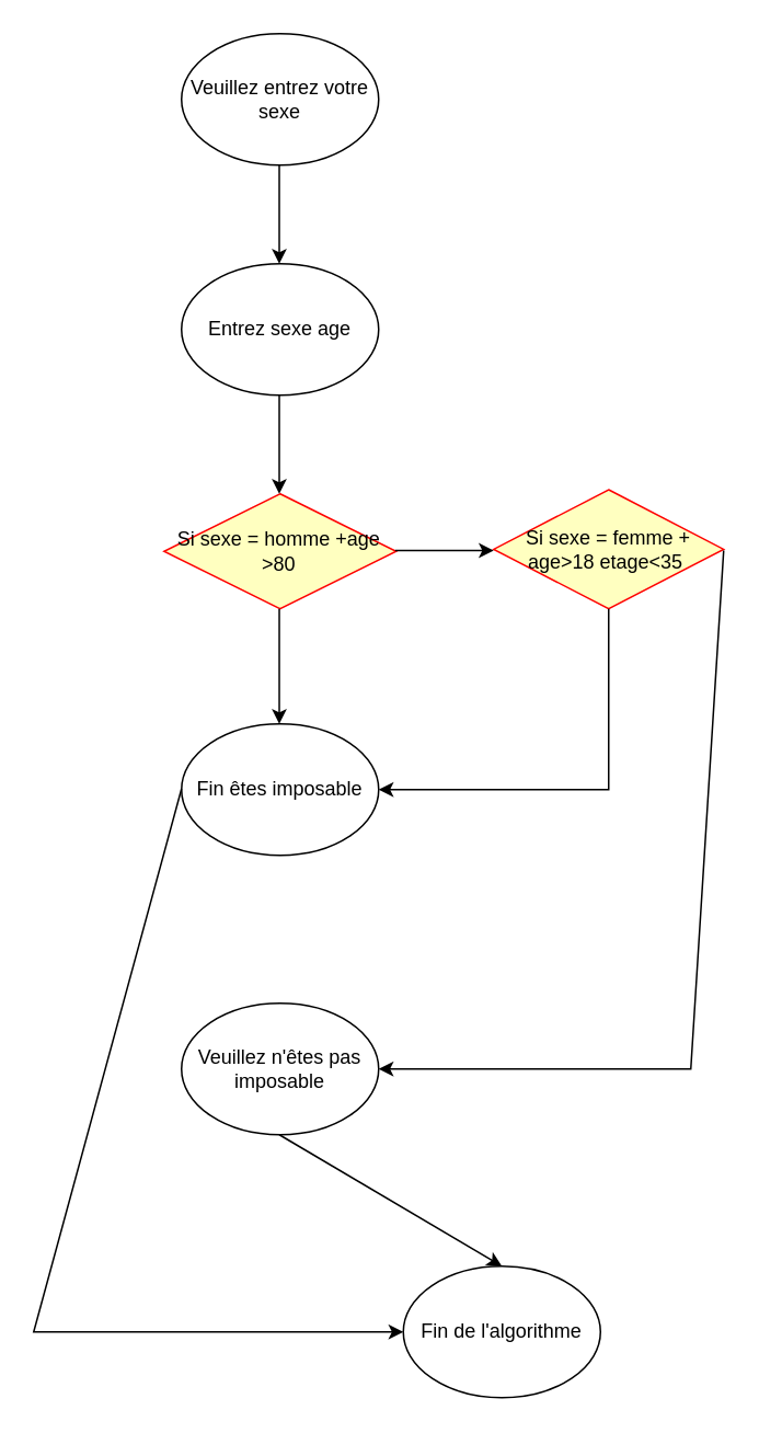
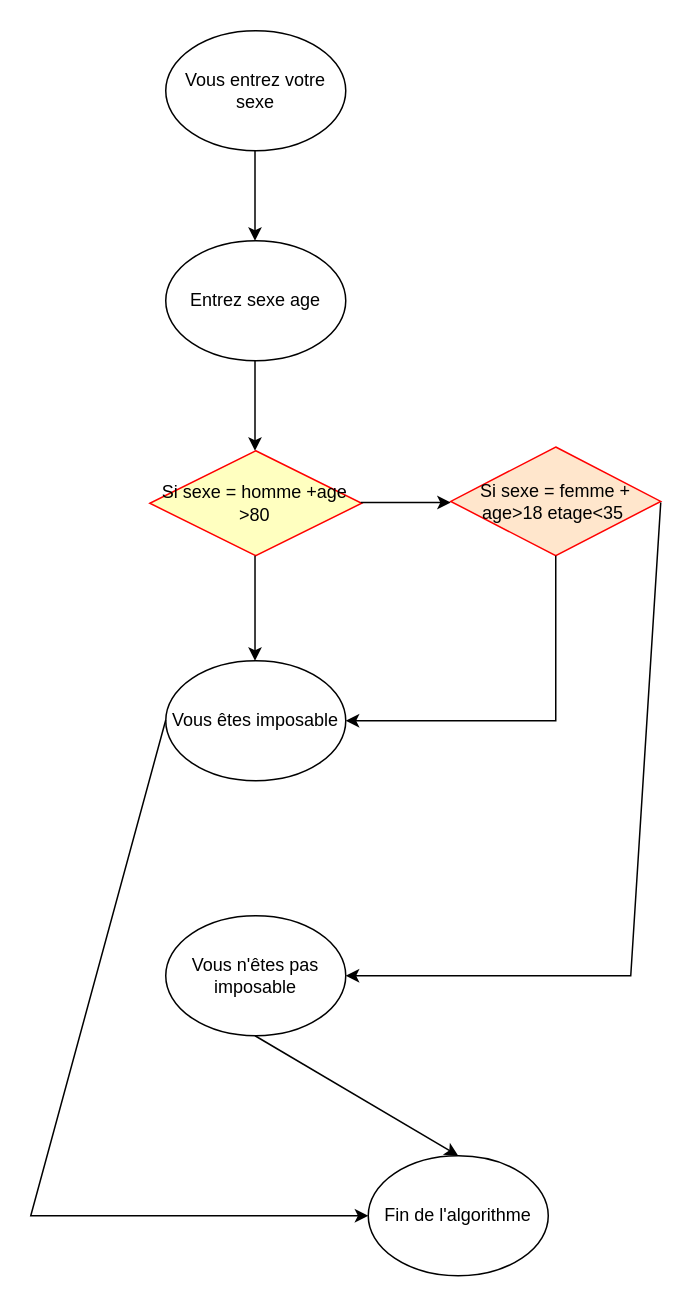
  <mxCell id="0" />
  <mxCell id="1" parent="0" />
- <mxCell id="2" value="Veuillez entrez votre sexe" style="ellipse;whiteSpace=wrap;html=1;" vertex="1" parent="1"><mxGeometry x="110" y="20" width="120" height="80" as="geometry" /></mxCell>
+ <mxCell id="2" value="Vous entrez votre sexe" style="ellipse;whiteSpace=wrap;html=1;" vertex="1" parent="1"><mxGeometry x="110" y="20" width="120" height="80" as="geometry" /></mxCell>
  <mxCell id="3" value="" style="endArrow=classic;html=1;rounded=0;" edge="1" parent="1"><mxGeometry width="50" height="50" relative="1" as="geometry"><mxPoint x="169.5" y="100" as="sourcePoint" /><mxPoint x="169.5" y="160" as="targetPoint" /></mxGeometry></mxCell>
  <mxCell id="4" value="Entrez sexe age" style="ellipse;whiteSpace=wrap;html=1;" vertex="1" parent="1"><mxGeometry x="110" y="160" width="120" height="80" as="geometry" /></mxCell>
  <mxCell id="5" value="Si sexe = homme +age &amp;gt;80" style="rhombus;whiteSpace=wrap;html=1;fontColor=#000000;fillColor=#ffffc0;strokeColor=#ff0000;" vertex="1" parent="1"><mxGeometry x="99.38" y="300" width="141.25" height="70" as="geometry" /></mxCell>
  <mxCell id="6" value="" style="endArrow=classic;html=1;rounded=0;" edge="1" parent="1"><mxGeometry width="50" height="50" relative="1" as="geometry"><mxPoint x="169.5" y="240" as="sourcePoint" /><mxPoint x="169.5" y="300" as="targetPoint" /></mxGeometry></mxCell>
- <mxCell id="7" value="Fin êtes imposable" style="ellipse;whiteSpace=wrap;html=1;" vertex="1" parent="1"><mxGeometry x="110.01" y="440" width="120" height="80" as="geometry" /></mxCell>
+ <mxCell id="7" value="Vous êtes imposable" style="ellipse;whiteSpace=wrap;html=1;" vertex="1" parent="1"><mxGeometry x="110.01" y="440" width="120" height="80" as="geometry" /></mxCell>
  <mxCell id="8" value="" style="endArrow=classic;html=1;rounded=0;" edge="1" parent="1"><mxGeometry width="50" height="50" relative="1" as="geometry"><mxPoint x="169.51" y="370" as="sourcePoint" /><mxPoint x="169.51" y="440" as="targetPoint" /></mxGeometry></mxCell>
- <mxCell id="9" value="Si sexe = femme + age&amp;gt;18 etage&amp;lt;35&amp;nbsp;" style="rhombus;whiteSpace=wrap;html=1;fontColor=#000000;fillColor=#ffffc0;strokeColor=#ff0000;" vertex="1" parent="1"><mxGeometry x="300" y="297.5" width="140" height="72.5" as="geometry" /></mxCell>
+ <mxCell id="9" value="Si sexe = femme + age&amp;gt;18 etage&amp;lt;35&amp;nbsp;" style="rhombus;whiteSpace=wrap;html=1;fontColor=#000000;fillColor=#ffe6cc;strokeColor=#ff0000;" vertex="1" parent="1"><mxGeometry x="300" y="297.5" width="140" height="72.5" as="geometry" /></mxCell>
  <mxCell id="10" value="" style="endArrow=classic;html=1;rounded=0;" edge="1" parent="1"><mxGeometry width="50" height="50" relative="1" as="geometry"><mxPoint x="240" y="334.5" as="sourcePoint" /><mxPoint x="300" y="334.5" as="targetPoint" /></mxGeometry></mxCell>
  <mxCell id="11" value="" style="endArrow=classic;html=1;rounded=0;entryX=1;entryY=0.5;entryDx=0;entryDy=0;" edge="1" parent="1" target="7"><mxGeometry width="50" height="50" relative="1" as="geometry"><mxPoint x="370" y="370" as="sourcePoint" /><mxPoint x="320" y="420" as="targetPoint" /><Array as="points"><mxPoint x="370" y="480" /></Array></mxGeometry></mxCell>
  <mxCell id="12" value="" style="endArrow=classic;html=1;rounded=0;entryX=1;entryY=0.5;entryDx=0;entryDy=0;" edge="1" parent="1" target="13"><mxGeometry width="50" height="50" relative="1" as="geometry"><mxPoint x="440" y="334.5" as="sourcePoint" /><mxPoint x="480" y="650" as="targetPoint" /><Array as="points"><mxPoint x="420" y="650" /></Array></mxGeometry></mxCell>
- <mxCell id="13" value="Veuillez n'êtes pas imposable" style="ellipse;whiteSpace=wrap;html=1;" vertex="1" parent="1"><mxGeometry x="110" y="610" width="120" height="80" as="geometry" /></mxCell>
+ <mxCell id="13" value="Vous n'êtes pas imposable" style="ellipse;whiteSpace=wrap;html=1;" vertex="1" parent="1"><mxGeometry x="110" y="610" width="120" height="80" as="geometry" /></mxCell>
  <mxCell id="14" value="Fin de l'algorithme" style="ellipse;whiteSpace=wrap;html=1;" vertex="1" parent="1"><mxGeometry x="245.01" y="770" width="120" height="80" as="geometry" /></mxCell>
  <mxCell id="15" value="" style="endArrow=classic;html=1;rounded=0;entryX=0.5;entryY=0;entryDx=0;entryDy=0;" edge="1" parent="1" target="14"><mxGeometry width="50" height="50" relative="1" as="geometry"><mxPoint x="169.51" y="690" as="sourcePoint" /><mxPoint x="169.51" y="760" as="targetPoint" /></mxGeometry></mxCell>
  <mxCell id="16" value="" style="endArrow=classic;html=1;rounded=0;entryX=0;entryY=0.5;entryDx=0;entryDy=0;" edge="1" parent="1" target="14"><mxGeometry width="50" height="50" relative="1" as="geometry"><mxPoint x="110" y="479.5" as="sourcePoint" /><mxPoint x="20" y="479.5" as="targetPoint" /><Array as="points"><mxPoint x="20" y="810" /></Array></mxGeometry></mxCell>
